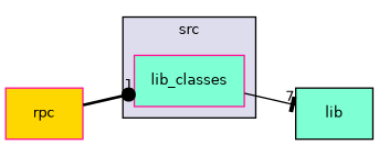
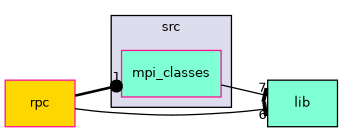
  digraph {
    compound=true
    rankdir=LR
    node [color=deeppink fillcolor=aquamarine fontname=Helvetica fontsize=10 shape=box style=filled]
    edge [arrowhead=tee labeldistance=1.5 labelfontname=Helvetica labelfontsize=10 style=solid]
-   n1 [label=lib_classes pencolor=black]
+   n1 [label=mpi_classes pencolor=black]
    n2 [color=black label=lib]
    n3 [fillcolor=gold label=rpc]
    subgraph cluster_1 {
      bgcolor="#ddddee"
      fontname=Helvetica
      fontsize=10
      label=src
      pencolor=black
      n1
    }
    n1 -> n2 [headlabel=7]
    n3 -> n1 [arrowhead=dot headlabel=1 style=bold]
+   n3 -> n2 [headlabel=6]
  }
